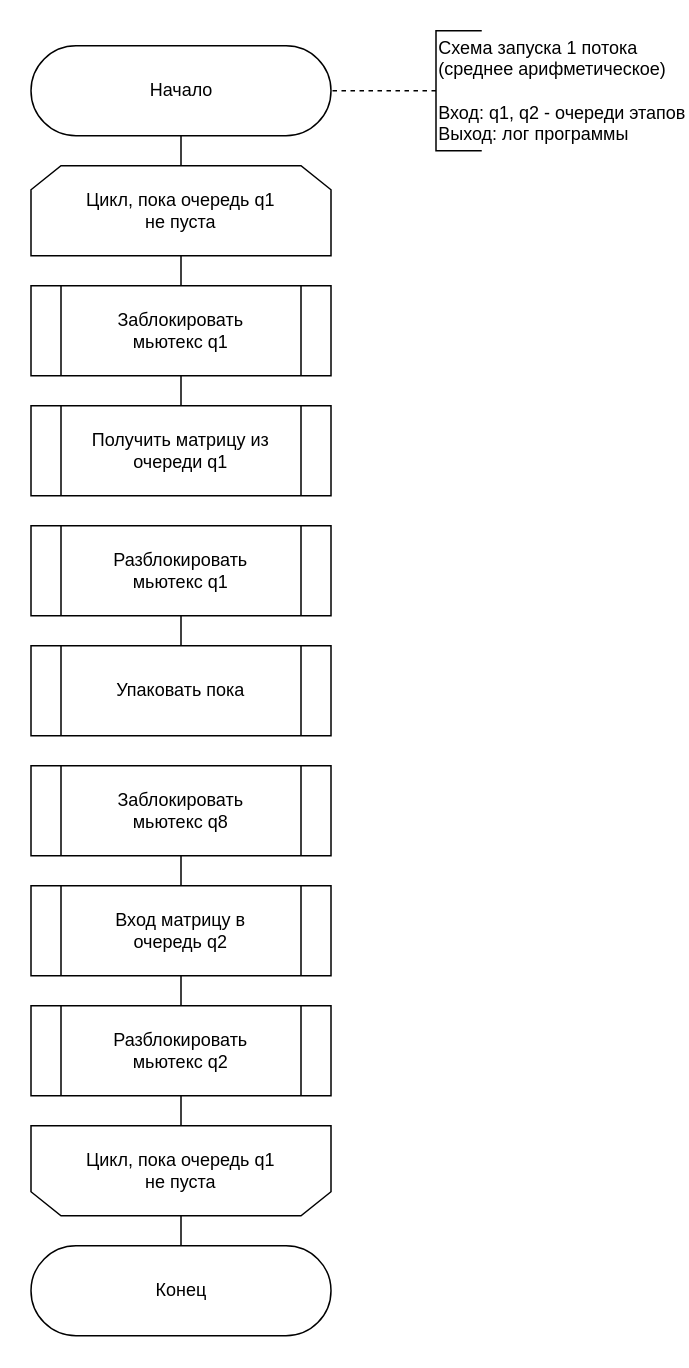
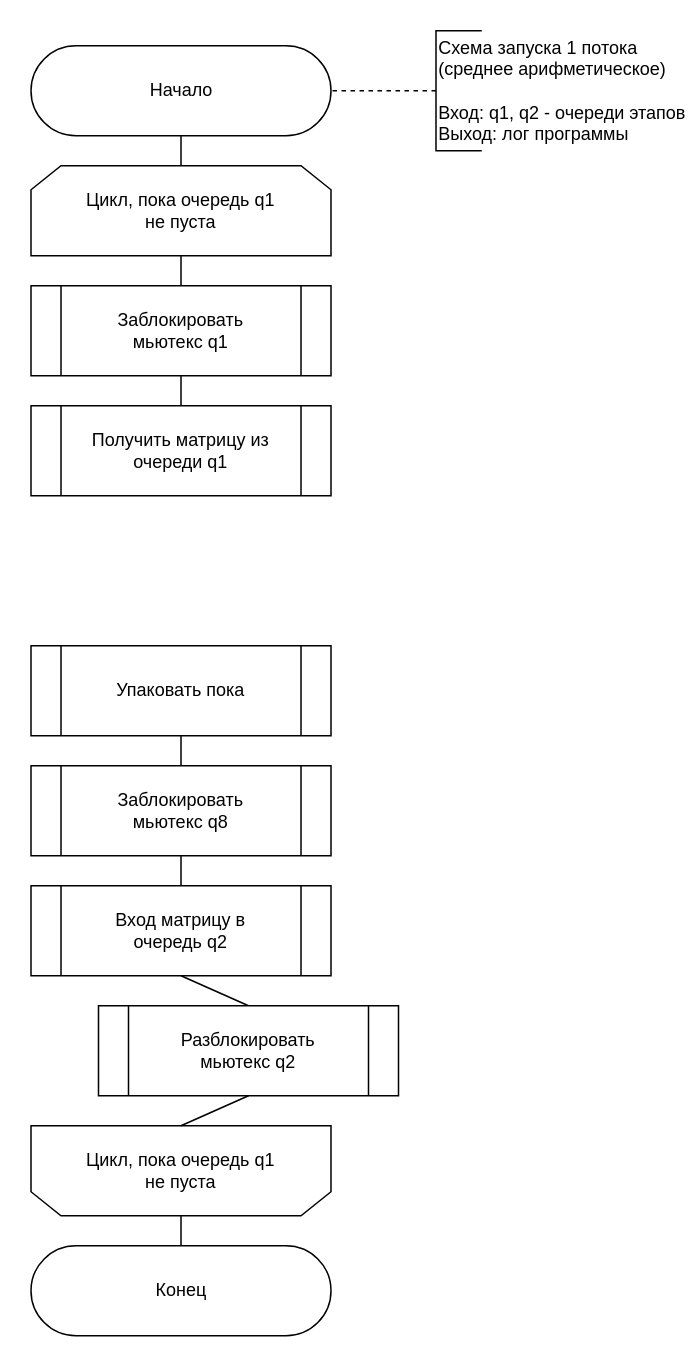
  <mxCell id="0" />
  <mxCell id="1" parent="0" />
  <mxCell id="2" style="edgeStyle=none;html=1;exitX=0.5;exitY=0.5;exitDx=0;exitDy=30;exitPerimeter=0;entryX=0.5;entryY=0;entryDx=0;entryDy=0;endArrow=none;endFill=0;" parent="1" source="3" edge="1"><mxGeometry relative="1" as="geometry"><mxPoint x="120" y="110" as="targetPoint" /></mxGeometry></mxCell>
  <mxCell id="3" value="Начало" style="html=1;dashed=0;whitespace=wrap;shape=mxgraph.dfd.start" parent="1" vertex="1"><mxGeometry x="20" y="30" width="200" height="60" as="geometry" /></mxCell>
  <mxCell id="4" value="" style="edgeStyle=orthogonalEdgeStyle;rounded=0;orthogonalLoop=1;jettySize=auto;html=1;endArrow=none;endFill=0;dashed=1;" parent="1" source="5" target="3" edge="1"><mxGeometry relative="1" as="geometry" /></mxCell>
  <mxCell id="5" value="Схема запуска 1 потока&lt;br&gt;(среднее арифметическое)&lt;br&gt;&lt;br&gt;Вход: q1, q2 - очереди этапов&lt;br&gt;Выход: лог программы" style="html=1;dashed=0;whitespace=wrap;shape=partialRectangle;right=0;align=left;" parent="1" vertex="1"><mxGeometry x="290" y="20" width="30" height="80" as="geometry" /></mxCell>
  <mxCell id="6" style="edgeStyle=none;html=1;exitX=0.5;exitY=1;exitDx=0;exitDy=0;entryX=0.5;entryY=0;entryDx=0;entryDy=0;endArrow=none;endFill=0;" parent="1" source="7" edge="1"><mxGeometry relative="1" as="geometry"><mxPoint x="120" y="190" as="targetPoint" /></mxGeometry></mxCell>
  <mxCell id="7" value="Цикл, пока очередь q1&lt;br&gt;не пуста" style="shape=loopLimit;whiteSpace=wrap;html=1;direction=east" parent="1" vertex="1"><mxGeometry x="20" y="110" width="200" height="60" as="geometry" /></mxCell>
  <mxCell id="8" style="edgeStyle=none;html=1;exitX=0.5;exitY=0;exitDx=0;exitDy=0;entryX=0.5;entryY=0.5;entryDx=0;entryDy=-30;entryPerimeter=0;endArrow=none;endFill=0;" parent="1" source="9" target="10" edge="1"><mxGeometry relative="1" as="geometry" /></mxCell>
  <mxCell id="9" value="Цикл, пока очередь q1&lt;br&gt;не пуста" style="shape=loopLimit;whiteSpace=wrap;html=1;strokeWidth=1;direction=west;" parent="1" vertex="1"><mxGeometry x="20" y="750" width="200" height="60" as="geometry" /></mxCell>
  <mxCell id="10" value="Конец" style="html=1;dashed=0;whitespace=wrap;shape=mxgraph.dfd.start" parent="1" vertex="1"><mxGeometry x="20" y="830" width="200" height="60" as="geometry" /></mxCell>
  <mxCell id="11" style="edgeStyle=none;html=1;exitX=0.5;exitY=1;exitDx=0;exitDy=0;entryX=0.5;entryY=0;entryDx=0;entryDy=0;endArrow=none;endFill=0;" parent="1" source="12" target="13" edge="1"><mxGeometry relative="1" as="geometry" /></mxCell>
  <mxCell id="12" value="Заблокировать&lt;br&gt;мьютекс q1" style="shape=process;whiteSpace=wrap;html=1;backgroundOutline=1;" parent="1" vertex="1"><mxGeometry x="20" y="190" width="200" height="60" as="geometry" /></mxCell>
  <mxCell id="13" value="Получить матрицу из&lt;br&gt;очереди q1" style="shape=process;whiteSpace=wrap;html=1;backgroundOutline=1;" parent="1" vertex="1"><mxGeometry x="20" y="270" width="200" height="60" as="geometry" /></mxCell>
- <mxCell id="14" style="edgeStyle=none;html=1;exitX=0.5;exitY=1;exitDx=0;exitDy=0;entryX=0.5;entryY=0;entryDx=0;entryDy=0;endArrow=none;endFill=0;" parent="1" source="15" target="17" edge="1"><mxGeometry relative="1" as="geometry" /></mxCell>
- <mxCell id="15" value="Разблокировать&lt;br&gt;мьютекс q1" style="shape=process;whiteSpace=wrap;html=1;backgroundOutline=1;" parent="1" vertex="1"><mxGeometry x="20" y="350" width="200" height="60" as="geometry" /></mxCell>
+ <mxCell id="16" style="edgeStyle=none;html=1;exitX=0.5;exitY=1;exitDx=0;exitDy=0;entryX=0.5;entryY=0;entryDx=0;entryDy=0;endArrow=none;endFill=0;" parent="1" source="17" target="19" edge="1"><mxGeometry relative="1" as="geometry" /></mxCell>
  <mxCell id="17" value="Упаковать пока" style="shape=process;whiteSpace=wrap;html=1;backgroundOutline=1;" parent="1" vertex="1"><mxGeometry x="20" y="430" width="200" height="60" as="geometry" /></mxCell>
  <mxCell id="18" style="edgeStyle=none;html=1;exitX=0.5;exitY=1;exitDx=0;exitDy=0;entryX=0.5;entryY=0;entryDx=0;entryDy=0;endArrow=none;endFill=0;" parent="1" source="19" target="21" edge="1"><mxGeometry relative="1" as="geometry" /></mxCell>
  <mxCell id="19" value="Заблокировать&lt;br&gt;мьютекс q8" style="shape=process;whiteSpace=wrap;html=1;backgroundOutline=1;" parent="1" vertex="1"><mxGeometry x="20" y="510" width="200" height="60" as="geometry" /></mxCell>
  <mxCell id="20" style="edgeStyle=none;html=1;exitX=0.5;exitY=1;exitDx=0;exitDy=0;entryX=0.5;entryY=0;entryDx=0;entryDy=0;endArrow=none;endFill=0;" parent="1" source="21" target="22" edge="1"><mxGeometry relative="1" as="geometry" /></mxCell>
  <mxCell id="21" value="Вход матрицу в&lt;br&gt;очередь q2" style="shape=process;whiteSpace=wrap;html=1;backgroundOutline=1;" parent="1" vertex="1"><mxGeometry x="20" y="590" width="200" height="60" as="geometry" /></mxCell>
- <mxCell id="22" value="Разблокировать&lt;br&gt;мьютекс q2" style="shape=process;whiteSpace=wrap;html=1;backgroundOutline=1;" parent="1" vertex="1"><mxGeometry x="20" y="670" width="200" height="60" as="geometry" /></mxCell>
+ <mxCell id="22" value="Разблокировать&lt;br&gt;мьютекс q2" style="shape=process;whiteSpace=wrap;html=1;backgroundOutline=1;" parent="1" vertex="1"><mxGeometry x="65" y="670" width="200" height="60" as="geometry" /></mxCell>
  <mxCell id="23" style="edgeStyle=none;html=1;exitX=0.5;exitY=1;exitDx=0;exitDy=0;entryX=0.5;entryY=0;entryDx=0;entryDy=0;endArrow=none;endFill=0;" parent="1" source="22" edge="1"><mxGeometry relative="1" as="geometry"><mxPoint x="120" y="750" as="targetPoint" /></mxGeometry></mxCell>
